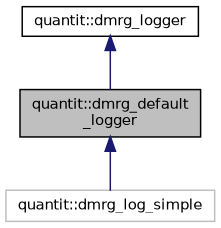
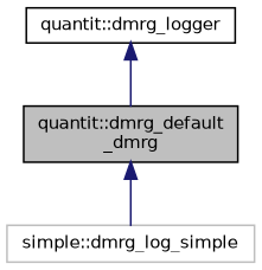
  digraph {
    node [color=black fillcolor=white fontname=Helvetica fontsize=10 shape=record style=filled]
    edge [color=midnightblue dir=back fontname=Helvetica fontsize=10 labelfontname=Helvetica labelfontsize=10 style=solid]
-   n1 [fillcolor=grey75 fontcolor=black height=0.2 label="quantit::dmrg_default\l_logger" width=0.4]
-   n2 [color=grey75 height=0.2 label="quantit::dmrg_log_simple" width=0.4]
+   n1 [fillcolor=grey75 fontcolor=black height=0.2 label="quantit::dmrg_default\l_dmrg" width=0.4]
+   n2 [color=grey75 height=0.2 label="simple::dmrg_log_simple" width=0.4]
    n3 [height=0.2 label="quantit::dmrg_logger" width=0.4]
    n1 -> n2
    n3 -> n1
  }
